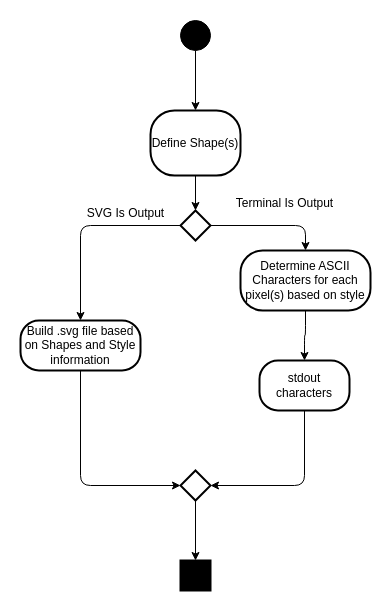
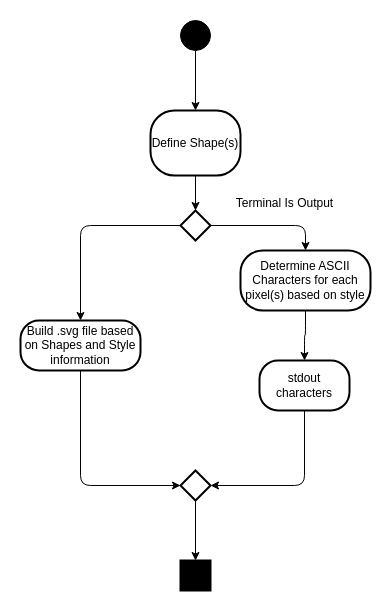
  <mxCell id="0" />
  <mxCell id="1" parent="0" />
  <mxCell id="2" value="" style="ellipse;whiteSpace=wrap;html=1;aspect=fixed;fillColor=#000000;aspect=fixed;" parent="1" vertex="1"><mxGeometry x="180" y="20" width="30" height="30" as="geometry" /></mxCell>
  <mxCell id="3" value="Define Shape(s)" style="rounded=1;whiteSpace=wrap;html=1;strokeWidth=2;arcSize=37" parent="1" vertex="1"><mxGeometry x="150" y="110" width="90" height="65" as="geometry" /></mxCell>
  <mxCell id="4" value="" style="edgeStyle=orthogonalEdgeStyle;rounded=1;orthogonalLoop=1;jettySize=auto;html=1;exitX=0.5;exitY=1;exitDx=0;exitDy=0;entryX=0.5;entryY=0;entryDx=0;entryDy=0;startArrow=none;startFill=0;endArrow=classic;endFill=1;startSize=6;endSize=6;align=center;fontSize=12;labelBackgroundColor=none;" parent="1" source="2" target="3" edge="1"><mxGeometry width="40" height="40" relative="1" as="geometry"><mxPoint x="180" y="220" as="sourcePoint" /><mxPoint x="220" y="180" as="targetPoint" /></mxGeometry></mxCell>
  <mxCell id="5" value="" style="rhombus;html=1;strokeWidth=2;aspect=fixed;" parent="1" vertex="1"><mxGeometry x="180" y="210" width="30" height="30" as="geometry" /></mxCell>
  <mxCell id="6" value="" style="edgeStyle=orthogonalEdgeStyle;rounded=1;orthogonalLoop=1;jettySize=auto;html=1;exitX=0.5;exitY=1;exitDx=0;exitDy=0;entryX=0.5;entryY=0;entryDx=0;entryDy=0;startArrow=none;startFill=0;endArrow=classic;endFill=1;startSize=6;endSize=6;align=center;fontSize=12;labelBackgroundColor=none;" parent="1" source="3" target="5" edge="1"><mxGeometry width="40" height="40" relative="1" as="geometry"><mxPoint x="310" y="320" as="sourcePoint" /><mxPoint x="350" y="280" as="targetPoint" /></mxGeometry></mxCell>
  <mxCell id="7" value="" style="edgeStyle=orthogonalEdgeStyle;rounded=1;orthogonalLoop=1;jettySize=auto;html=1;exitX=1;exitY=0.5;exitDx=0;exitDy=0;entryX=0.5;entryY=0;entryDx=0;entryDy=0;startArrow=none;startFill=0;endArrow=classic;endFill=1;startSize=6;endSize=6;align=center;fontSize=12;labelBackgroundColor=none;" parent="1" source="5" target="9" edge="1"><mxGeometry width="40" height="40" relative="1" as="geometry"><mxPoint x="310" y="320" as="sourcePoint" /><mxPoint x="350" y="280" as="targetPoint" /></mxGeometry></mxCell>
  <mxCell id="8" value="Terminal Is Output" style="text;html=1;align=center;verticalAlign=middle;resizable=0;points=[];autosize=1;strokeColor=none;fillColor=none;" parent="1" vertex="1"><mxGeometry x="224" y="188" width="120" height="30" as="geometry" /></mxCell>
  <mxCell id="9" value="Determine ASCII Characters for each pixel(s) based on style" style="rounded=1;whiteSpace=wrap;html=1;strokeWidth=2;arcSize=37" parent="1" vertex="1"><mxGeometry x="240" y="250" width="130" height="60" as="geometry" /></mxCell>
  <mxCell id="10" value="" style="edgeStyle=orthogonalEdgeStyle;rounded=1;orthogonalLoop=1;jettySize=auto;html=1;exitX=0.5;exitY=1;exitDx=0;exitDy=0;startArrow=none;startFill=0;endArrow=classic;endFill=1;startSize=6;endSize=6;align=center;fontSize=12;labelBackgroundColor=none;entryX=0.5;entryY=0;entryDx=0;entryDy=0;" edge="1" parent="1" source="9" target="11"><mxGeometry width="40" height="40" relative="1" as="geometry"><mxPoint x="370" y="480" as="sourcePoint" /><mxPoint x="305" y="390" as="targetPoint" /></mxGeometry></mxCell>
  <mxCell id="11" value="stdout characters" style="rounded=1;whiteSpace=wrap;html=1;strokeWidth=2;arcSize=37" vertex="1" parent="1"><mxGeometry x="259" y="360" width="90" height="50" as="geometry" /></mxCell>
  <mxCell id="12" value="" style="shape=endactivity;strokeWidth=2;fillColor=#000000;aspect=fixed;" vertex="1" parent="1"><mxGeometry x="180" y="560" width="30" height="30" as="geometry" /></mxCell>
  <mxCell id="13" value="" style="rhombus;html=1;strokeWidth=2;aspect=fixed;" vertex="1" parent="1"><mxGeometry x="180" y="470" width="30" height="30" as="geometry" /></mxCell>
  <mxCell id="14" value="" style="edgeStyle=orthogonalEdgeStyle;rounded=1;orthogonalLoop=1;jettySize=auto;html=1;exitX=0.5;exitY=1;exitDx=0;exitDy=0;entryX=0.5;entryY=0;entryDx=0;entryDy=0;startArrow=none;startFill=0;endArrow=classic;endFill=1;startSize=6;endSize=6;align=center;fontSize=12;labelBackgroundColor=none;" edge="1" parent="1" source="13" target="12"><mxGeometry width="40" height="40" relative="1" as="geometry"><mxPoint x="440" y="420" as="sourcePoint" /><mxPoint x="480" y="380" as="targetPoint" /></mxGeometry></mxCell>
  <mxCell id="15" value="" style="edgeStyle=orthogonalEdgeStyle;rounded=1;orthogonalLoop=1;jettySize=auto;html=1;exitX=0.5;exitY=1;exitDx=0;exitDy=0;entryX=1;entryY=0.5;entryDx=0;entryDy=0;startArrow=none;startFill=0;endArrow=classic;endFill=1;startSize=6;endSize=6;align=center;fontSize=12;labelBackgroundColor=none;" edge="1" parent="1" source="11" target="13"><mxGeometry width="40" height="40" relative="1" as="geometry"><mxPoint x="440" y="420" as="sourcePoint" /><mxPoint x="480" y="380" as="targetPoint" /></mxGeometry></mxCell>
  <mxCell id="16" value="" style="edgeStyle=orthogonalEdgeStyle;rounded=1;orthogonalLoop=1;jettySize=auto;html=1;exitX=0;exitY=0.5;exitDx=0;exitDy=0;startArrow=none;startFill=0;endArrow=classic;endFill=1;startSize=6;endSize=6;align=center;fontSize=12;labelBackgroundColor=none;entryX=0.5;entryY=0;entryDx=0;entryDy=0;" edge="1" parent="1" source="5" target="18"><mxGeometry width="40" height="40" relative="1" as="geometry"><mxPoint x="360" y="390" as="sourcePoint" /><mxPoint x="90" y="260" as="targetPoint" /></mxGeometry></mxCell>
- <mxCell id="17" value="SVG Is Output" style="text;html=1;align=center;verticalAlign=middle;resizable=0;points=[];autosize=1;strokeColor=none;fillColor=none;" vertex="1" parent="1"><mxGeometry x="75" y="198" width="100" height="30" as="geometry" /></mxCell>
  <mxCell id="18" value="Build .svg file based on Shapes and Style information" style="rounded=1;whiteSpace=wrap;html=1;strokeWidth=2;arcSize=37" vertex="1" parent="1"><mxGeometry x="20" y="320" width="120" height="50" as="geometry" /></mxCell>
  <mxCell id="19" value="" style="edgeStyle=orthogonalEdgeStyle;rounded=1;orthogonalLoop=1;jettySize=auto;html=1;exitX=0.5;exitY=1;exitDx=0;exitDy=0;entryX=0;entryY=0.5;entryDx=0;entryDy=0;startArrow=none;startFill=0;endArrow=classic;endFill=1;startSize=6;endSize=6;align=center;fontSize=12;labelBackgroundColor=none;" edge="1" parent="1" source="18" target="13"><mxGeometry width="40" height="40" relative="1" as="geometry"><mxPoint x="390" y="430" as="sourcePoint" /><mxPoint x="430" y="390" as="targetPoint" /></mxGeometry></mxCell>
